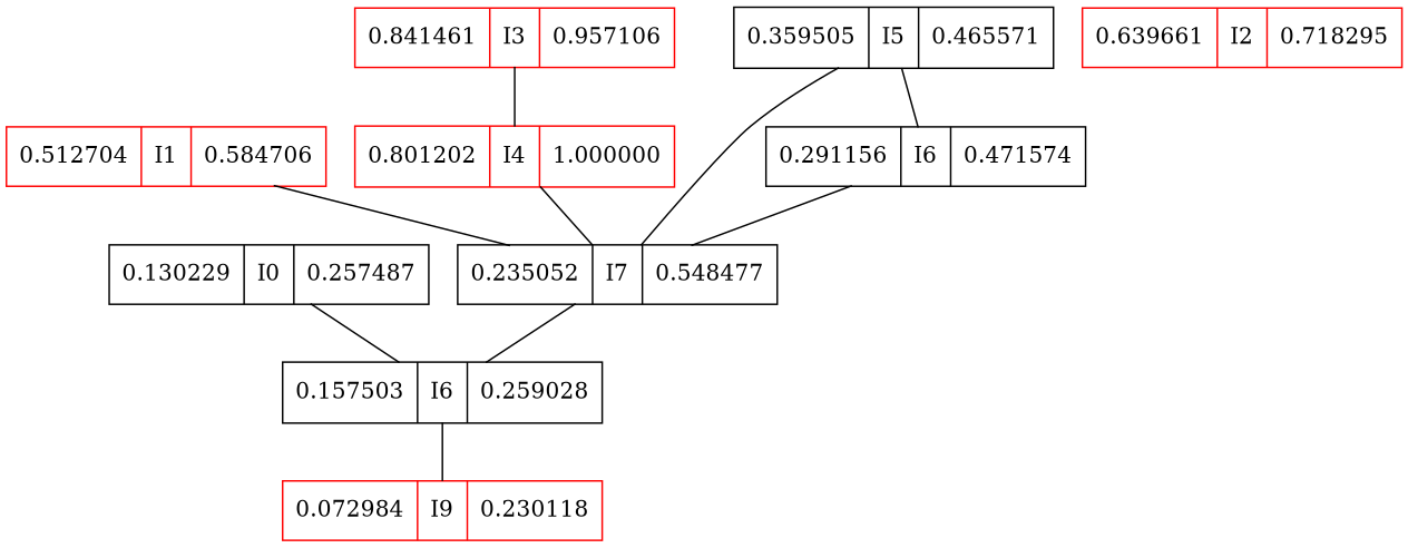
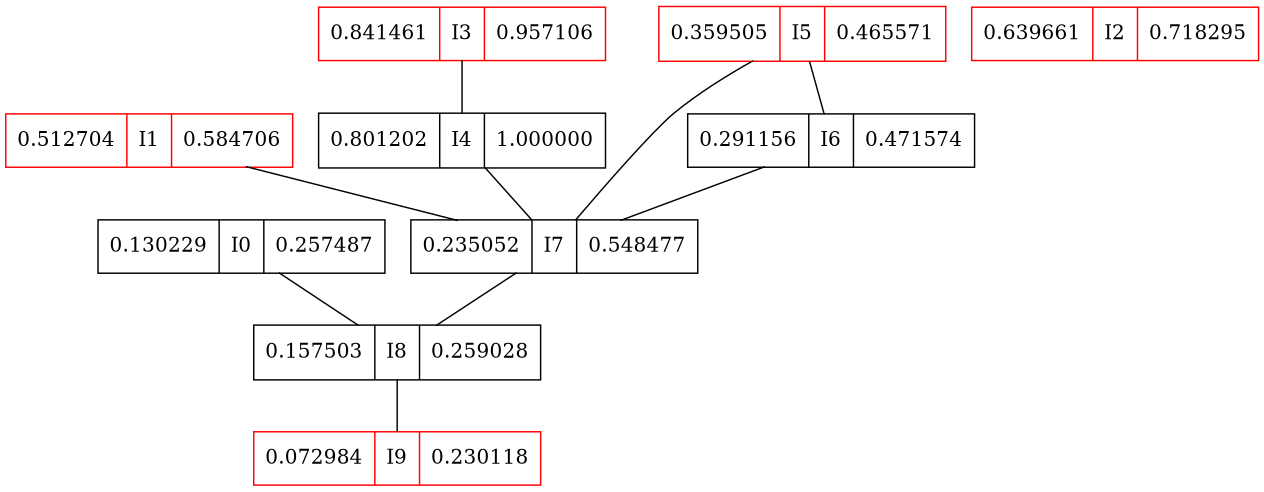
  graph {
    node [color=black shape=record]
    n1 [label="0.130229|I0|0.257487"]
-   n2 [label="0.157503|I6|0.259028"]
+   n2 [label="0.157503|I8|0.259028"]
    n3 [label="0.235052|I7|0.548477"]
    n4 [color=red label="0.072984|I9|0.230118"]
    n5 [color=red label="0.512704|I1|0.584706"]
    n6 [color=red label="0.639661|I2|0.718295"]
    n7 [color=red label="0.841461|I3|0.957106"]
-   n8 [color=red label="0.801202|I4|1.000000"]
-   n9 [label="0.359505|I5|0.465571"]
+   n8 [label="0.801202|I4|1.000000"]
+   n9 [color=red label="0.359505|I5|0.465571"]
    n10 [label="0.291156|I6|0.471574"]
    n1 -- n2
    n2 -- n4
    n3 -- n2
    n5 -- n3
    n7 -- n8
    n8 -- n3
    n9 -- n3
    n9 -- n10
    n10 -- n3
  }
